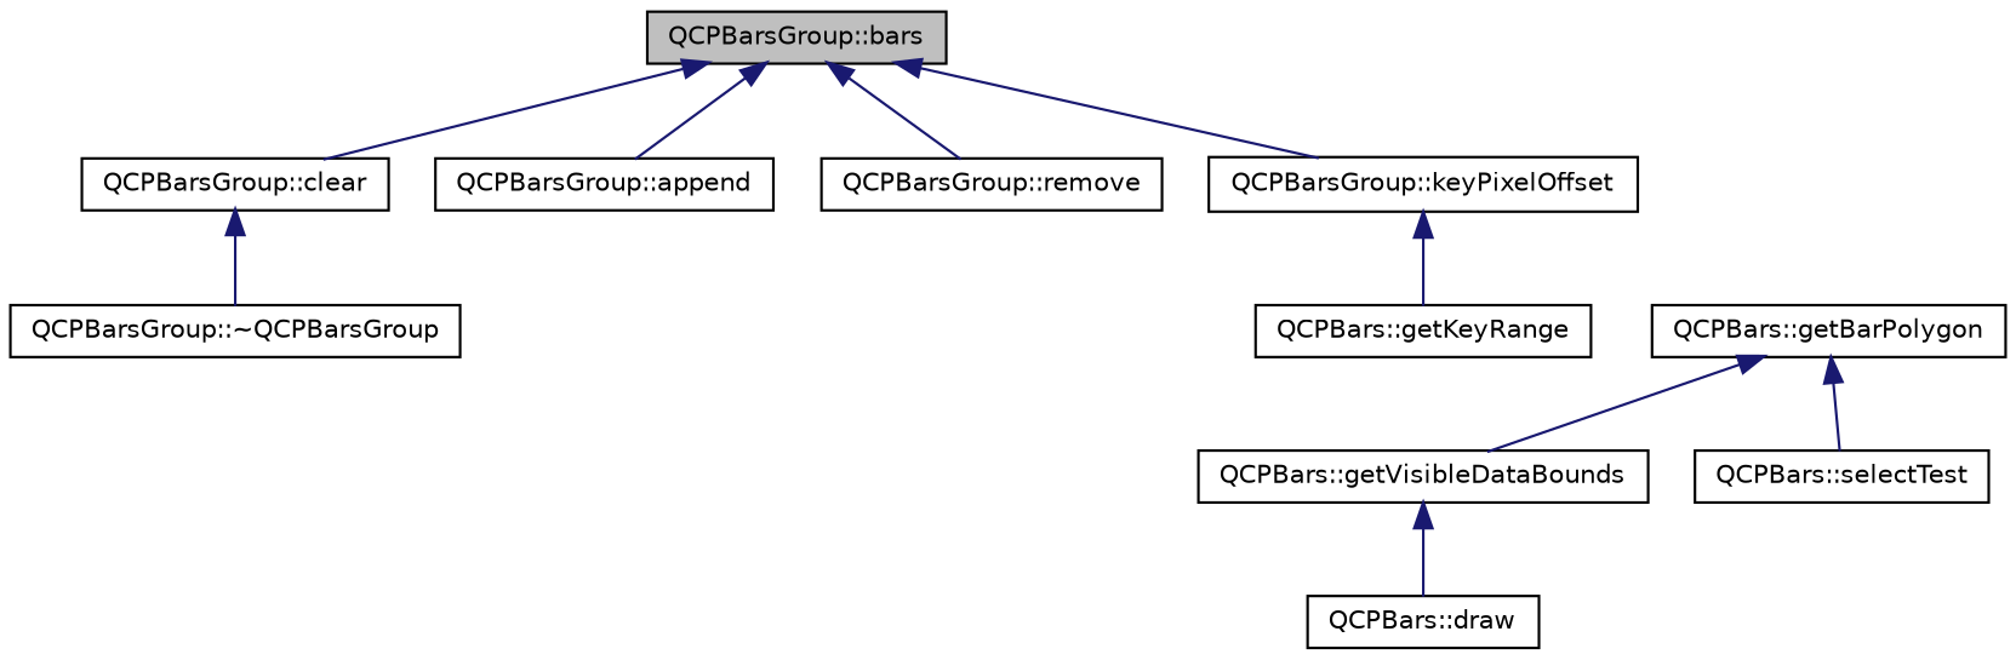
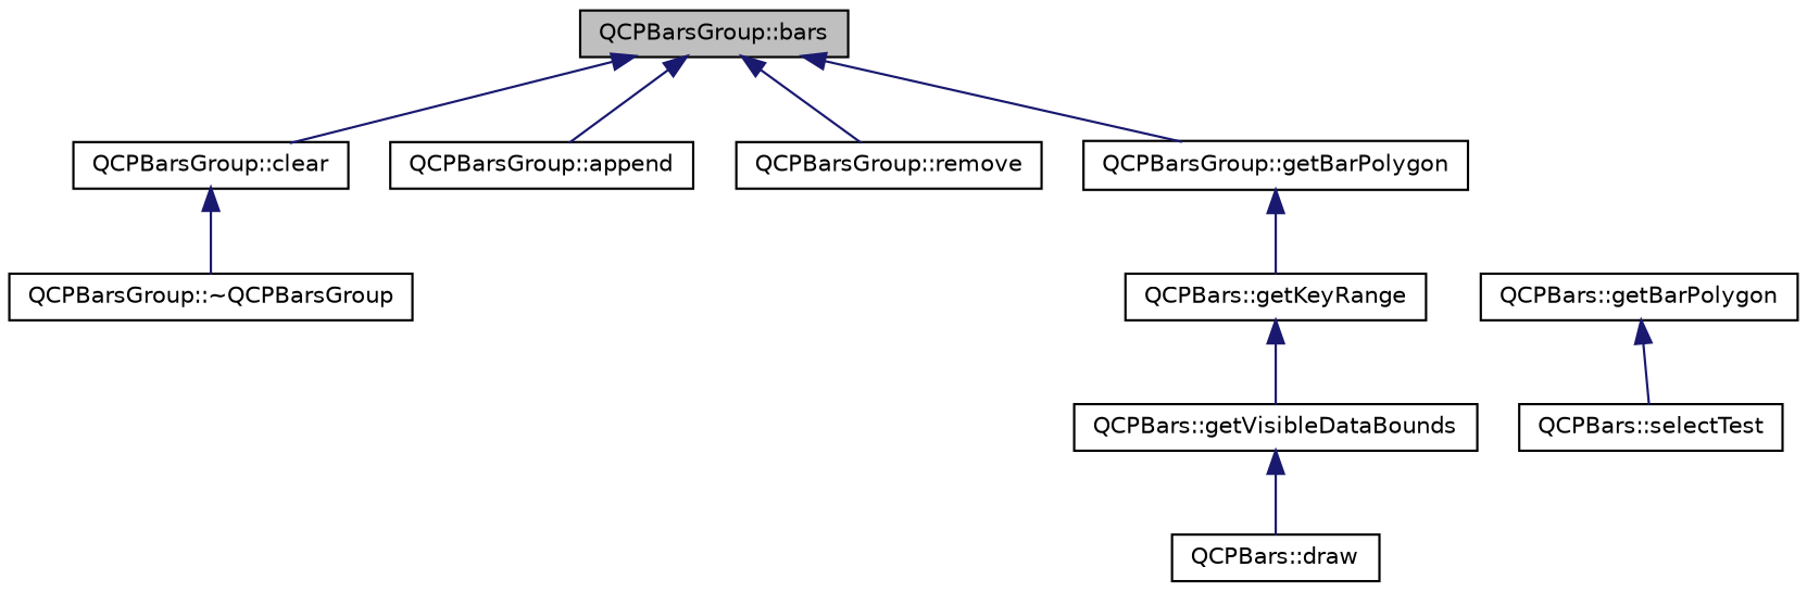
  digraph {
    rankdir=TB
    node [color=black fillcolor=white fontname=Helvetica fontsize=10 shape=record style=filled]
    edge [color=midnightblue dir=back fontname=Helvetica fontsize=10 labelfontname=Helvetica labelfontsize=10 style=solid]
    n1 [fillcolor=grey75 fontcolor=black height=0.2 label="QCPBarsGroup::bars" width=0.4]
    n2 [height=0.2 label="QCPBarsGroup::clear" width=0.4]
    n3 [height=0.2 label="QCPBarsGroup::append" width=0.4]
    n4 [height=0.2 label="QCPBarsGroup::remove" width=0.4]
-   n5 [height=0.2 label="QCPBarsGroup::keyPixelOffset" width=0.4]
+   n5 [height=0.2 label="QCPBarsGroup::getBarPolygon" width=0.4]
    n6 [height=0.2 label="QCPBarsGroup::~QCPBarsGroup" width=0.4]
    n7 [height=0.2 label="QCPBars::getKeyRange" width=0.4]
    n8 [height=0.2 label="QCPBars::getBarPolygon" width=0.4]
    n9 [height=0.2 label="QCPBars::selectTest" width=0.4]
    n10 [height=0.2 label="QCPBars::getVisibleDataBounds" width=0.4]
    n11 [height=0.2 label="QCPBars::draw" width=0.4]
    n1 -> n2
    n1 -> n3
    n1 -> n4
    n1 -> n5
    n2 -> n6
    n5 -> n7
    n8 -> n9
-   n8 -> n10
+   n7 -> n10
    n10 -> n11
  }
